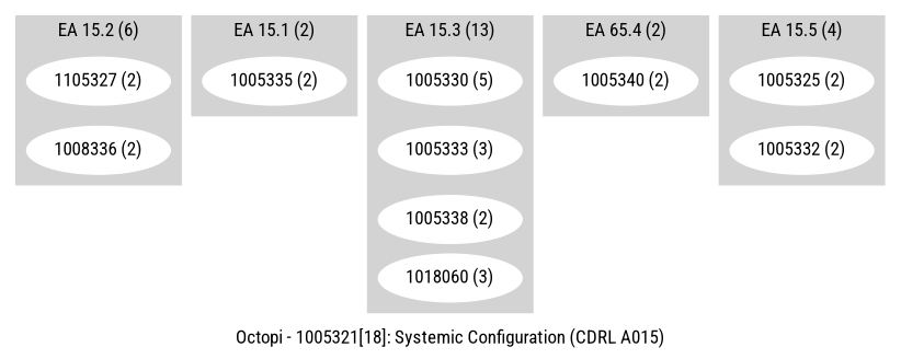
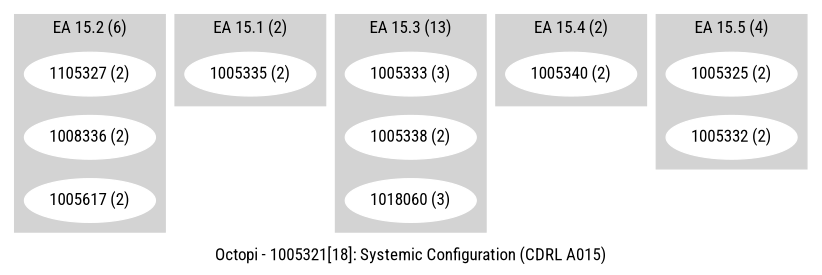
  digraph {
    fontname="Roboto Condensed"
    label="Octopi - 1005321[18]: Systemic Configuration (CDRL A015)"
    ranksep=.1
    node [color=white fontname="Roboto Condensed" style=filled]
    edge [fontname="Roboto Condensed" style=invis]
    n1 [label="1105327 (2)"]
    n2 [label="1008336 (2)"]
+   "1005617 (2)"
    "1005335 (2)"
-   "1005330 (5)"
    "1005333 (3)"
    "1005338 (2)"
    "1018060 (3)"
    "1005340 (2)"
    "1005325 (2)"
    "1005332 (2)"
    subgraph cluster_1 {
      color=lightgrey
      label="EA 15.2 (6)"
      style=filled
      n1
      n2
+     "1005617 (2)"
    }
    subgraph cluster_2 {
      color=lightgrey
      label="EA 15.1 (2)"
      style=filled
      "1005335 (2)"
    }
    subgraph cluster_3 {
      color=lightgrey
      label="EA 15.3 (13)"
      style=filled
-     "1005330 (5)"
      "1005333 (3)"
      "1005338 (2)"
      "1018060 (3)"
    }
    subgraph cluster_4 {
      color=lightgrey
-     label="EA 65.4 (2)"
+     label="EA 15.4 (2)"
      style=filled
      "1005340 (2)"
    }
    subgraph cluster_5 {
      color=lightgrey
      label="EA 15.5 (4)"
      style=filled
      "1005325 (2)"
      "1005332 (2)"
    }
    n1 -> n2
-   "1005330 (5)" -> "1005333 (3)"
+   n2 -> "1005617 (2)"
    "1005333 (3)" -> "1005338 (2)"
    "1005338 (2)" -> "1018060 (3)"
    "1005325 (2)" -> "1005332 (2)"
  }
